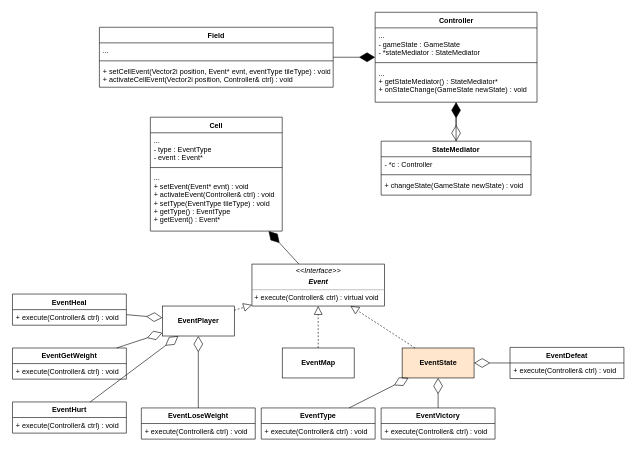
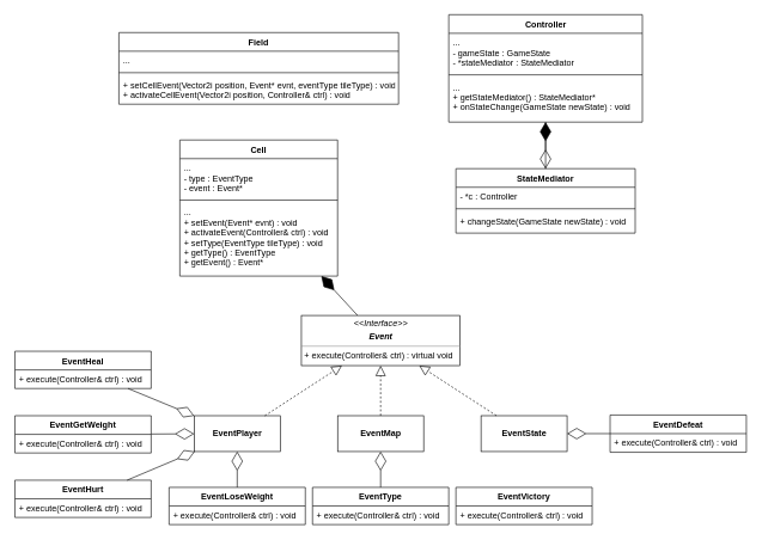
  <mxCell id="0" />
  <mxCell id="1" parent="0" />
  <mxCell id="2" value="&lt;p style=&quot;margin:0px;margin-top:4px;text-align:center;&quot;&gt;&lt;i&gt;&amp;lt;&amp;lt;Interface&amp;gt;&amp;gt;&lt;/i&gt;&lt;/p&gt;&lt;p style=&quot;margin:0px;margin-top:4px;text-align:center;&quot;&gt;&lt;i style=&quot;background-color: initial;&quot;&gt;&lt;b&gt;Event&lt;/b&gt;&lt;/i&gt;&lt;/p&gt;&lt;hr size=&quot;1&quot;&gt;&lt;p style=&quot;margin:0px;margin-left:4px;&quot;&gt;+ execute(Controller&amp;amp; ctrl) : virtual void&lt;br&gt;&lt;/p&gt;" style="verticalAlign=top;align=left;overflow=fill;fontSize=12;fontFamily=Helvetica;html=1;" parent="1" vertex="1"><mxGeometry x="419.5" y="440" width="221" height="70" as="geometry" /></mxCell>
- <mxCell id="3" value="&lt;b&gt;EventPlayer&lt;/b&gt;" style="html=1;" parent="1" vertex="1"><mxGeometry x="270" y="510" width="120" height="50" as="geometry" /></mxCell>
+ <mxCell id="3" value="&lt;b&gt;EventPlayer&lt;/b&gt;" style="html=1;" parent="1" vertex="1"><mxGeometry x="270" y="580" width="120" height="50" as="geometry" /></mxCell>
  <mxCell id="4" value="&lt;b&gt;EventMap&lt;br&gt;&lt;/b&gt;" style="html=1;" parent="1" vertex="1"><mxGeometry x="470" y="580" width="120" height="50" as="geometry" /></mxCell>
- <mxCell id="5" value="&lt;b&gt;EventState&lt;/b&gt;" style="html=1;fillColor=#ffe6cc;" parent="1" vertex="1"><mxGeometry x="670" y="580" width="120" height="50" as="geometry" /></mxCell>
+ <mxCell id="5" value="&lt;b&gt;EventState&lt;/b&gt;" style="html=1;" parent="1" vertex="1"><mxGeometry x="670" y="580" width="120" height="50" as="geometry" /></mxCell>
  <mxCell id="6" value="" style="endArrow=block;dashed=1;endFill=0;endSize=12;html=1;rounded=0;" parent="1" source="3" target="2" edge="1"><mxGeometry width="160" relative="1" as="geometry"><mxPoint x="430" y="680" as="sourcePoint" /><mxPoint x="590" y="680" as="targetPoint" /></mxGeometry></mxCell>
  <mxCell id="7" value="" style="endArrow=block;dashed=1;endFill=0;endSize=12;html=1;rounded=0;" parent="1" source="4" target="2" edge="1"><mxGeometry width="160" relative="1" as="geometry"><mxPoint x="378.462" y="590" as="sourcePoint" /><mxPoint x="486.154" y="520" as="targetPoint" /></mxGeometry></mxCell>
  <mxCell id="8" value="" style="endArrow=block;dashed=1;endFill=0;endSize=12;html=1;rounded=0;" parent="1" source="5" target="2" edge="1"><mxGeometry width="160" relative="1" as="geometry"><mxPoint x="388.462" y="600" as="sourcePoint" /><mxPoint x="496.154" y="530" as="targetPoint" /></mxGeometry></mxCell>
  <mxCell id="9" value="EventHeal" style="swimlane;fontStyle=1;align=center;verticalAlign=top;childLayout=stackLayout;horizontal=1;startSize=26;horizontalStack=0;resizeParent=1;resizeParentMax=0;resizeLast=0;collapsible=1;marginBottom=0;" parent="1" vertex="1"><mxGeometry x="20" y="490" width="190" height="52" as="geometry" /></mxCell>
  <mxCell id="10" value="+ execute(Controller&amp; ctrl) : void" style="text;strokeColor=none;fillColor=none;align=left;verticalAlign=top;spacingLeft=4;spacingRight=4;overflow=hidden;rotatable=0;points=[[0,0.5],[1,0.5]];portConstraint=eastwest;" parent="9" vertex="1"><mxGeometry y="26" width="190" height="26" as="geometry" /></mxCell>
  <mxCell id="11" value="EventHurt&#10;" style="swimlane;fontStyle=1;align=center;verticalAlign=top;childLayout=stackLayout;horizontal=1;startSize=26;horizontalStack=0;resizeParent=1;resizeParentMax=0;resizeLast=0;collapsible=1;marginBottom=0;" parent="1" vertex="1"><mxGeometry x="20" y="670" width="190" height="52" as="geometry" /></mxCell>
  <mxCell id="12" value="+ execute(Controller&amp; ctrl) : void" style="text;strokeColor=none;fillColor=none;align=left;verticalAlign=top;spacingLeft=4;spacingRight=4;overflow=hidden;rotatable=0;points=[[0,0.5],[1,0.5]];portConstraint=eastwest;" parent="11" vertex="1"><mxGeometry y="26" width="190" height="26" as="geometry" /></mxCell>
  <mxCell id="13" value="EventGetWeight&#10;" style="swimlane;fontStyle=1;align=center;verticalAlign=top;childLayout=stackLayout;horizontal=1;startSize=26;horizontalStack=0;resizeParent=1;resizeParentMax=0;resizeLast=0;collapsible=1;marginBottom=0;" parent="1" vertex="1"><mxGeometry x="20" y="580" width="190" height="52" as="geometry" /></mxCell>
  <mxCell id="14" value="+ execute(Controller&amp; ctrl) : void" style="text;strokeColor=none;fillColor=none;align=left;verticalAlign=top;spacingLeft=4;spacingRight=4;overflow=hidden;rotatable=0;points=[[0,0.5],[1,0.5]];portConstraint=eastwest;" parent="13" vertex="1"><mxGeometry y="26" width="190" height="26" as="geometry" /></mxCell>
  <mxCell id="15" value="EventLoseWeight" style="swimlane;fontStyle=1;align=center;verticalAlign=top;childLayout=stackLayout;horizontal=1;startSize=26;horizontalStack=0;resizeParent=1;resizeParentMax=0;resizeLast=0;collapsible=1;marginBottom=0;" parent="1" vertex="1"><mxGeometry x="235" y="680" width="190" height="52" as="geometry" /></mxCell>
  <mxCell id="16" value="+ execute(Controller&amp; ctrl) : void" style="text;strokeColor=none;fillColor=none;align=left;verticalAlign=top;spacingLeft=4;spacingRight=4;overflow=hidden;rotatable=0;points=[[0,0.5],[1,0.5]];portConstraint=eastwest;" parent="15" vertex="1"><mxGeometry y="26" width="190" height="26" as="geometry" /></mxCell>
  <mxCell id="17" value="" style="endArrow=diamondThin;endFill=0;endSize=24;html=1;rounded=0;" parent="1" source="15" target="3" edge="1"><mxGeometry width="160" relative="1" as="geometry"><mxPoint x="430" y="680" as="sourcePoint" /><mxPoint x="590" y="680" as="targetPoint" /></mxGeometry></mxCell>
  <mxCell id="18" value="" style="endArrow=diamondThin;endFill=0;endSize=24;html=1;rounded=0;" parent="1" source="11" target="3" edge="1"><mxGeometry width="160" relative="1" as="geometry"><mxPoint x="310.028" y="770" as="sourcePoint" /><mxPoint x="335.166" y="640" as="targetPoint" /></mxGeometry></mxCell>
  <mxCell id="19" value="" style="endArrow=diamondThin;endFill=0;endSize=24;html=1;rounded=0;" parent="1" source="13" target="3" edge="1"><mxGeometry width="160" relative="1" as="geometry"><mxPoint x="320.028" y="780" as="sourcePoint" /><mxPoint x="345.166" y="650" as="targetPoint" /></mxGeometry></mxCell>
  <mxCell id="20" value="" style="endArrow=diamondThin;endFill=0;endSize=24;html=1;rounded=0;" parent="1" source="9" target="3" edge="1"><mxGeometry width="160" relative="1" as="geometry"><mxPoint x="330.028" y="790" as="sourcePoint" /><mxPoint x="355.166" y="660" as="targetPoint" /></mxGeometry></mxCell>
  <mxCell id="21" value="EventType" style="swimlane;fontStyle=1;align=center;verticalAlign=top;childLayout=stackLayout;horizontal=1;startSize=26;horizontalStack=0;resizeParent=1;resizeParentMax=0;resizeLast=0;collapsible=1;marginBottom=0;" parent="1" vertex="1"><mxGeometry x="435" y="680" width="190" height="52" as="geometry" /></mxCell>
  <mxCell id="22" value="+ execute(Controller&amp; ctrl) : void" style="text;strokeColor=none;fillColor=none;align=left;verticalAlign=top;spacingLeft=4;spacingRight=4;overflow=hidden;rotatable=0;points=[[0,0.5],[1,0.5]];portConstraint=eastwest;" parent="21" vertex="1"><mxGeometry y="26" width="190" height="26" as="geometry" /></mxCell>
- <mxCell id="23" value="" style="endArrow=diamondThin;endFill=0;endSize=24;html=1;rounded=0;" parent="1" source="21" target="5" edge="1"><mxGeometry width="160" relative="1" as="geometry"><mxPoint x="224.392" y="770" as="sourcePoint" /><mxPoint x="321.354" y="640" as="targetPoint" /></mxGeometry></mxCell>
+ <mxCell id="23" value="" style="endArrow=diamondThin;endFill=0;endSize=24;html=1;rounded=0;" parent="1" source="21" target="4" edge="1"><mxGeometry width="160" relative="1" as="geometry"><mxPoint x="224.392" y="770" as="sourcePoint" /><mxPoint x="321.354" y="640" as="targetPoint" /></mxGeometry></mxCell>
  <mxCell id="24" value="EventVictory" style="swimlane;fontStyle=1;align=center;verticalAlign=top;childLayout=stackLayout;horizontal=1;startSize=26;horizontalStack=0;resizeParent=1;resizeParentMax=0;resizeLast=0;collapsible=1;marginBottom=0;" parent="1" vertex="1"><mxGeometry x="635" y="680" width="190" height="52" as="geometry" /></mxCell>
  <mxCell id="25" value="+ execute(Controller&amp; ctrl) : void" style="text;strokeColor=none;fillColor=none;align=left;verticalAlign=top;spacingLeft=4;spacingRight=4;overflow=hidden;rotatable=0;points=[[0,0.5],[1,0.5]];portConstraint=eastwest;" parent="24" vertex="1"><mxGeometry y="26" width="190" height="26" as="geometry" /></mxCell>
- <mxCell id="26" value="" style="endArrow=diamondThin;endFill=0;endSize=24;html=1;rounded=0;" parent="1" source="24" target="5" edge="1"><mxGeometry width="160" relative="1" as="geometry"><mxPoint x="540" y="690" as="sourcePoint" /><mxPoint x="540" y="640" as="targetPoint" /></mxGeometry></mxCell>
  <mxCell id="27" value="EventDefeat" style="swimlane;fontStyle=1;align=center;verticalAlign=top;childLayout=stackLayout;horizontal=1;startSize=26;horizontalStack=0;resizeParent=1;resizeParentMax=0;resizeLast=0;collapsible=1;marginBottom=0;" parent="1" vertex="1"><mxGeometry x="850" y="579" width="190" height="52" as="geometry" /></mxCell>
  <mxCell id="28" value="+ execute(Controller&amp; ctrl) : void" style="text;strokeColor=none;fillColor=none;align=left;verticalAlign=top;spacingLeft=4;spacingRight=4;overflow=hidden;rotatable=0;points=[[0,0.5],[1,0.5]];portConstraint=eastwest;" parent="27" vertex="1"><mxGeometry y="26" width="190" height="26" as="geometry" /></mxCell>
  <mxCell id="29" value="" style="endArrow=diamondThin;endFill=0;endSize=24;html=1;rounded=0;" parent="1" source="27" target="5" edge="1"><mxGeometry width="160" relative="1" as="geometry"><mxPoint x="740" y="690" as="sourcePoint" /><mxPoint x="740" y="640" as="targetPoint" /></mxGeometry></mxCell>
  <mxCell id="30" value="Field" style="swimlane;fontStyle=1;align=center;verticalAlign=top;childLayout=stackLayout;horizontal=1;startSize=26;horizontalStack=0;resizeParent=1;resizeParentMax=0;resizeLast=0;collapsible=1;marginBottom=0;" parent="1" vertex="1"><mxGeometry x="165" y="45" width="390" height="100" as="geometry" /></mxCell>
  <mxCell id="31" value="..." style="text;strokeColor=none;fillColor=none;align=left;verticalAlign=top;spacingLeft=4;spacingRight=4;overflow=hidden;rotatable=0;points=[[0,0.5],[1,0.5]];portConstraint=eastwest;" parent="30" vertex="1"><mxGeometry y="26" width="390" height="26" as="geometry" /></mxCell>
  <mxCell id="32" value="" style="line;strokeWidth=1;fillColor=none;align=left;verticalAlign=middle;spacingTop=-1;spacingLeft=3;spacingRight=3;rotatable=0;labelPosition=right;points=[];portConstraint=eastwest;" parent="30" vertex="1"><mxGeometry y="52" width="390" height="8" as="geometry" /></mxCell>
  <mxCell id="33" value="+ setCellEvent(Vector2i position, Event* evnt, eventType tileType) : void&lt;br&gt;+ activateCellEvent(Vector2i position, Controller&amp;amp; ctrl) : void" style="text;strokeColor=none;fillColor=none;align=left;verticalAlign=top;spacingLeft=4;spacingRight=4;overflow=hidden;rotatable=0;points=[[0,0.5],[1,0.5]];portConstraint=eastwest;html=1;" parent="30" vertex="1"><mxGeometry y="60" width="390" height="40" as="geometry" /></mxCell>
  <mxCell id="34" value="Controller" style="swimlane;fontStyle=1;align=center;verticalAlign=top;childLayout=stackLayout;horizontal=1;startSize=26;horizontalStack=0;resizeParent=1;resizeParentMax=0;resizeLast=0;collapsible=1;marginBottom=0;html=1;" parent="1" vertex="1"><mxGeometry x="625" y="20" width="270" height="150" as="geometry" /></mxCell>
  <mxCell id="35" value="...&#10;- gameState : GameState&#10;- *stateMediator : StateMediator" style="text;strokeColor=none;fillColor=none;align=left;verticalAlign=top;spacingLeft=4;spacingRight=4;overflow=hidden;rotatable=0;points=[[0,0.5],[1,0.5]];portConstraint=eastwest;" parent="34" vertex="1"><mxGeometry y="26" width="270" height="54" as="geometry" /></mxCell>
  <mxCell id="36" value="" style="line;strokeWidth=1;fillColor=none;align=left;verticalAlign=middle;spacingTop=-1;spacingLeft=3;spacingRight=3;rotatable=0;labelPosition=right;points=[];portConstraint=eastwest;html=1;" parent="34" vertex="1"><mxGeometry y="80" width="270" height="8" as="geometry" /></mxCell>
  <mxCell id="37" value="...&#10;+ getStateMediator() : StateMediator* &#10;+ onStateChange(GameState newState) : void" style="text;strokeColor=none;fillColor=none;align=left;verticalAlign=top;spacingLeft=4;spacingRight=4;overflow=hidden;rotatable=0;points=[[0,0.5],[1,0.5]];portConstraint=eastwest;" parent="34" vertex="1"><mxGeometry y="88" width="270" height="62" as="geometry" /></mxCell>
  <mxCell id="38" value="StateMediator" style="swimlane;fontStyle=1;align=center;verticalAlign=top;childLayout=stackLayout;horizontal=1;startSize=26;horizontalStack=0;resizeParent=1;resizeParentMax=0;resizeLast=0;collapsible=1;marginBottom=0;html=0;" parent="1" vertex="1"><mxGeometry x="635" y="235" width="250" height="90" as="geometry" /></mxCell>
  <mxCell id="39" value="- *c : Controller" style="text;strokeColor=none;fillColor=none;align=left;verticalAlign=top;spacingLeft=4;spacingRight=4;overflow=hidden;rotatable=0;points=[[0,0.5],[1,0.5]];portConstraint=eastwest;html=0;" parent="38" vertex="1"><mxGeometry y="26" width="250" height="26" as="geometry" /></mxCell>
  <mxCell id="40" value="" style="line;strokeWidth=1;fillColor=none;align=left;verticalAlign=middle;spacingTop=-1;spacingLeft=3;spacingRight=3;rotatable=0;labelPosition=right;points=[];portConstraint=eastwest;html=0;" parent="38" vertex="1"><mxGeometry y="52" width="250" height="8" as="geometry" /></mxCell>
  <mxCell id="41" value="+ changeState(GameState newState) : void" style="text;strokeColor=none;fillColor=none;align=left;verticalAlign=top;spacingLeft=4;spacingRight=4;overflow=hidden;rotatable=0;points=[[0,0.5],[1,0.5]];portConstraint=eastwest;html=0;" parent="38" vertex="1"><mxGeometry y="60" width="250" height="30" as="geometry" /></mxCell>
  <mxCell id="42" value="" style="endArrow=diamondThin;endFill=0;endSize=24;html=1;rounded=0;" parent="1" source="34" target="38" edge="1"><mxGeometry width="160" relative="1" as="geometry"><mxPoint x="915" y="-155" as="sourcePoint" /><mxPoint x="1075" y="-155" as="targetPoint" /></mxGeometry></mxCell>
  <mxCell id="43" value="" style="endArrow=diamondThin;endFill=1;endSize=24;html=1;rounded=0;" parent="1" source="38" target="34" edge="1"><mxGeometry width="160" relative="1" as="geometry"><mxPoint x="915" y="-155" as="sourcePoint" /><mxPoint x="1075" y="-155" as="targetPoint" /></mxGeometry></mxCell>
  <mxCell id="44" value="Cell" style="swimlane;fontStyle=1;align=center;verticalAlign=top;childLayout=stackLayout;horizontal=1;startSize=26;horizontalStack=0;resizeParent=1;resizeParentMax=0;resizeLast=0;collapsible=1;marginBottom=0;html=0;" parent="1" vertex="1"><mxGeometry x="250" y="195" width="220" height="190" as="geometry" /></mxCell>
  <mxCell id="45" value="...&#10;- type : EventType&#10;- event : Event*" style="text;strokeColor=none;fillColor=none;align=left;verticalAlign=top;spacingLeft=4;spacingRight=4;overflow=hidden;rotatable=0;points=[[0,0.5],[1,0.5]];portConstraint=eastwest;html=0;" parent="44" vertex="1"><mxGeometry y="26" width="220" height="54" as="geometry" /></mxCell>
  <mxCell id="46" value="" style="line;strokeWidth=1;fillColor=none;align=left;verticalAlign=middle;spacingTop=-1;spacingLeft=3;spacingRight=3;rotatable=0;labelPosition=right;points=[];portConstraint=eastwest;html=0;" parent="44" vertex="1"><mxGeometry y="80" width="220" height="8" as="geometry" /></mxCell>
  <mxCell id="47" value="...&#10;+ setEvent(Event* evnt) : void&#10;+ activateEvent(Controller&amp; ctrl) : void&#10;+ setType(EventType tileType) : void&#10;+ getType() : EventType&#10;+ getEvent() : Event*" style="text;strokeColor=none;fillColor=none;align=left;verticalAlign=top;spacingLeft=4;spacingRight=4;overflow=hidden;rotatable=0;points=[[0,0.5],[1,0.5]];portConstraint=eastwest;html=0;" parent="44" vertex="1"><mxGeometry y="88" width="220" height="102" as="geometry" /></mxCell>
- <mxCell id="48" value="" style="endArrow=diamondThin;endFill=1;endSize=24;html=1;rounded=0;" parent="1" source="30" target="34" edge="1"><mxGeometry width="160" relative="1" as="geometry"><mxPoint x="605" y="-55" as="sourcePoint" /><mxPoint x="1055" y="-285" as="targetPoint" /></mxGeometry></mxCell>
  <mxCell id="49" value="" style="endArrow=diamondThin;endFill=1;endSize=24;html=1;rounded=0;" edge="1" parent="1" source="2" target="44"><mxGeometry width="160" relative="1" as="geometry"><mxPoint x="480" y="370" as="sourcePoint" /><mxPoint x="640" y="370" as="targetPoint" /></mxGeometry></mxCell>
